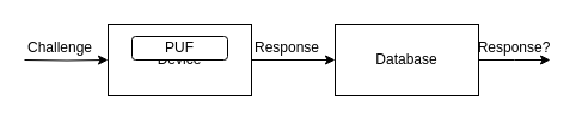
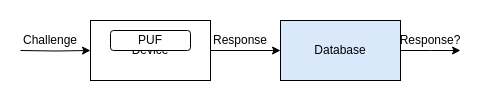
  <mxCell id="0" />
  <mxCell id="1" parent="0" />
  <mxCell id="2" style="edgeStyle=orthogonalEdgeStyle;rounded=0;orthogonalLoop=1;jettySize=auto;html=1;entryX=0;entryY=0.5;entryDx=0;entryDy=0;" edge="1" parent="1" target="3"><mxGeometry relative="1" as="geometry"><mxPoint x="10" y="50" as="targetPoint" /><mxPoint x="20" y="50" as="sourcePoint" /></mxGeometry></mxCell>
  <mxCell id="3" value="Device" style="rounded=0;whiteSpace=wrap;html=1;" vertex="1" parent="1"><mxGeometry x="90" y="20" width="120" height="60" as="geometry" /></mxCell>
  <mxCell id="4" value="PUF" style="rounded=1;whiteSpace=wrap;html=1;" vertex="1" parent="1"><mxGeometry x="110" y="30" width="80" height="20" as="geometry" /></mxCell>
  <mxCell id="5" value="Challenge" style="text;html=1;strokeColor=none;fillColor=none;align=center;verticalAlign=middle;whiteSpace=wrap;rounded=0;" vertex="1" parent="1"><mxGeometry x="30" y="30" width="40" height="20" as="geometry" /></mxCell>
  <mxCell id="6" style="edgeStyle=orthogonalEdgeStyle;rounded=0;orthogonalLoop=1;jettySize=auto;html=1;entryX=0;entryY=0.5;entryDx=0;entryDy=0;" edge="1" parent="1"><mxGeometry relative="1" as="geometry"><mxPoint x="280" y="50" as="targetPoint" /><mxPoint x="210" y="50" as="sourcePoint" /></mxGeometry></mxCell>
  <mxCell id="7" value="Response" style="text;html=1;strokeColor=none;fillColor=none;align=center;verticalAlign=middle;whiteSpace=wrap;rounded=0;" vertex="1" parent="1"><mxGeometry x="220" y="30" width="40" height="20" as="geometry" /></mxCell>
  <mxCell id="8" style="edgeStyle=orthogonalEdgeStyle;rounded=0;orthogonalLoop=1;jettySize=auto;html=1;" edge="1" parent="1" source="9"><mxGeometry relative="1" as="geometry"><mxPoint x="460" y="50" as="targetPoint" /></mxGeometry></mxCell>
- <mxCell id="9" value="Database" style="rounded=0;whiteSpace=wrap;html=1;" vertex="1" parent="1"><mxGeometry x="280" y="20" width="120" height="60" as="geometry" /></mxCell>
+ <mxCell id="9" value="Database" style="rounded=0;whiteSpace=wrap;html=1;fillColor=#dae8fc;" vertex="1" parent="1"><mxGeometry x="280" y="20" width="120" height="60" as="geometry" /></mxCell>
  <mxCell id="10" value="Response?" style="text;html=1;strokeColor=none;fillColor=none;align=center;verticalAlign=middle;whiteSpace=wrap;rounded=0;" vertex="1" parent="1"><mxGeometry x="410" y="30" width="40" height="20" as="geometry" /></mxCell>
